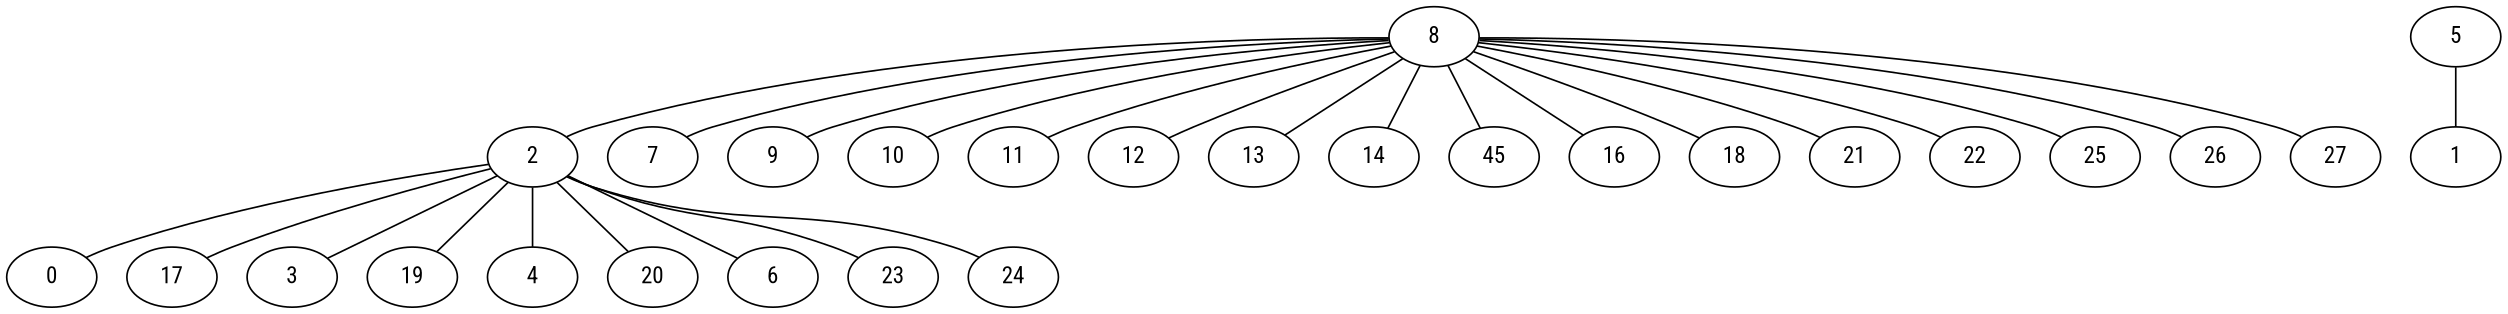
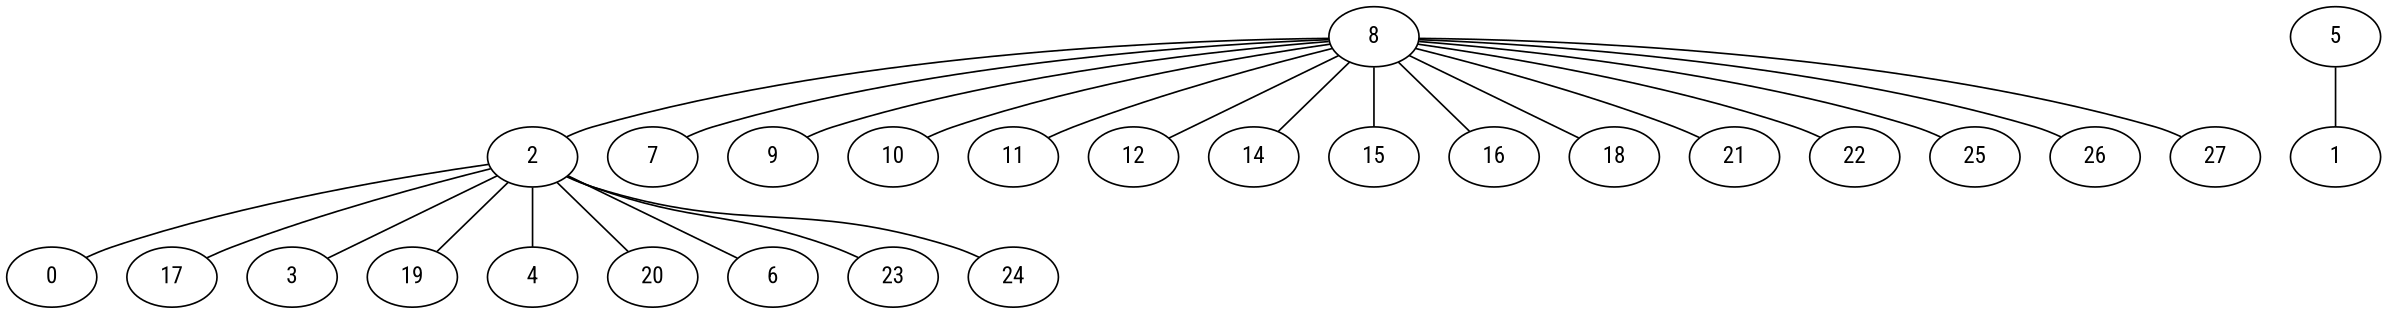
  graph {
    fontname="Roboto Condensed"
    node [fontname="Roboto Condensed"]
    edge [fontname="Roboto Condensed"]
    2
    0
    17
    3
    19
    4
    20
    6
    23
    24
    5
    1
    8
    7
    9
    10
    11
    12
-   13
    14
-   15 [label=45]
+   15
    16
    18
    21
    22
    25
    26
    27
    2 -- 0
    2 -- 17
    2 -- 3
    2 -- 19
    2 -- 4
    2 -- 20
    2 -- 6
    2 -- 23
    2 -- 24
    5 -- 1
    8 -- 2
    8 -- 7
    8 -- 9
    8 -- 10
    8 -- 11
    8 -- 12
-   8 -- 13
    8 -- 14
    8 -- 15
    8 -- 16
    8 -- 18
    8 -- 21
    8 -- 22
    8 -- 25
    8 -- 26
    8 -- 27
  }
